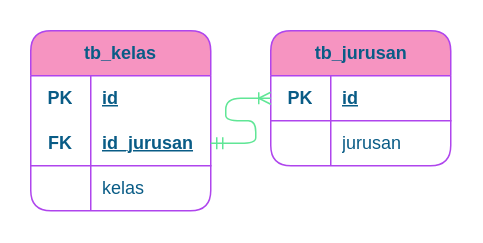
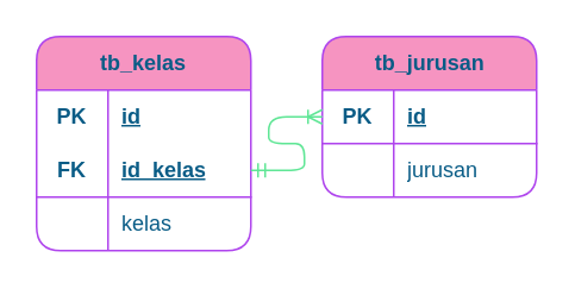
  <mxCell id="0" />
  <mxCell id="1" parent="0" />
  <mxCell id="2" value="tb_jurusan" style="shape=table;startSize=30;container=1;collapsible=1;childLayout=tableLayout;fixedRows=1;rowLines=0;fontStyle=1;align=center;resizeLast=1;html=1;strokeColor=#AF45ED;fontColor=#095C86;fillColor=#F694C1;rounded=1;" vertex="1" parent="1"><mxGeometry x="180" width="120" height="90" as="geometry" y="20" /></mxCell>
  <mxCell id="3" value="" style="shape=tableRow;horizontal=0;startSize=0;swimlaneHead=0;swimlaneBody=0;fillColor=none;collapsible=0;dropTarget=0;points=[[0,0.5],[1,0.5]];portConstraint=eastwest;top=0;left=0;right=0;bottom=1;strokeColor=#AF45ED;fontColor=#095C86;rounded=1;" vertex="1" parent="2"><mxGeometry y="30" width="120" height="30" as="geometry" /></mxCell>
  <mxCell id="4" value="PK" style="shape=partialRectangle;connectable=0;fillColor=none;top=0;left=0;bottom=0;right=0;fontStyle=1;overflow=hidden;whiteSpace=wrap;html=1;strokeColor=#AF45ED;fontColor=#095C86;rounded=1;" vertex="1" parent="3"><mxGeometry width="40" height="30" as="geometry"><mxRectangle width="40" height="30" as="alternateBounds" /></mxGeometry></mxCell>
  <mxCell id="5" value="id" style="shape=partialRectangle;connectable=0;fillColor=none;top=0;left=0;bottom=0;right=0;align=left;spacingLeft=6;fontStyle=5;overflow=hidden;whiteSpace=wrap;html=1;strokeColor=#AF45ED;fontColor=#095C86;rounded=1;" vertex="1" parent="3"><mxGeometry x="40" width="80" height="30" as="geometry"><mxRectangle width="80" height="30" as="alternateBounds" /></mxGeometry></mxCell>
  <mxCell id="6" value="" style="shape=tableRow;horizontal=0;startSize=0;swimlaneHead=0;swimlaneBody=0;fillColor=none;collapsible=0;dropTarget=0;points=[[0,0.5],[1,0.5]];portConstraint=eastwest;top=0;left=0;right=0;bottom=0;strokeColor=#AF45ED;fontColor=#095C86;rounded=1;" vertex="1" parent="2"><mxGeometry y="60" width="120" height="30" as="geometry" /></mxCell>
  <mxCell id="7" value="" style="shape=partialRectangle;connectable=0;fillColor=none;top=0;left=0;bottom=0;right=0;editable=1;overflow=hidden;whiteSpace=wrap;html=1;strokeColor=#AF45ED;fontColor=#095C86;rounded=1;" vertex="1" parent="6"><mxGeometry width="40" height="30" as="geometry"><mxRectangle width="40" height="30" as="alternateBounds" /></mxGeometry></mxCell>
  <mxCell id="8" value="jurusan" style="shape=partialRectangle;connectable=0;fillColor=none;top=0;left=0;bottom=0;right=0;align=left;spacingLeft=6;overflow=hidden;whiteSpace=wrap;html=1;strokeColor=#AF45ED;fontColor=#095C86;rounded=1;" vertex="1" parent="6"><mxGeometry x="40" width="80" height="30" as="geometry"><mxRectangle width="80" height="30" as="alternateBounds" /></mxGeometry></mxCell>
  <mxCell id="9" value="tb_kelas" style="shape=table;startSize=30;container=1;collapsible=1;childLayout=tableLayout;fixedRows=1;rowLines=0;fontStyle=1;align=center;resizeLast=1;html=1;whiteSpace=wrap;rounded=1;strokeColor=#AF45ED;fontColor=#095C86;fillColor=#F694C1;" vertex="1" parent="1"><mxGeometry x="20" width="120" height="120" as="geometry" y="20" /></mxCell>
  <mxCell id="10" value="" style="shape=tableRow;horizontal=0;startSize=0;swimlaneHead=0;swimlaneBody=0;fillColor=none;collapsible=0;dropTarget=0;points=[[0,0.5],[1,0.5]];portConstraint=eastwest;top=0;left=0;right=0;bottom=0;html=1;rounded=1;strokeColor=#AF45ED;fontColor=#095C86;" vertex="1" parent="9"><mxGeometry y="30" width="120" height="30" as="geometry" /></mxCell>
  <mxCell id="11" value="PK" style="shape=partialRectangle;connectable=0;fillColor=none;top=0;left=0;bottom=0;right=0;fontStyle=1;overflow=hidden;html=1;whiteSpace=wrap;rounded=1;strokeColor=#AF45ED;fontColor=#095C86;" vertex="1" parent="10"><mxGeometry width="40" height="30" as="geometry"><mxRectangle width="40" height="30" as="alternateBounds" /></mxGeometry></mxCell>
  <mxCell id="12" value="id" style="shape=partialRectangle;connectable=0;fillColor=none;top=0;left=0;bottom=0;right=0;align=left;spacingLeft=6;fontStyle=5;overflow=hidden;html=1;whiteSpace=wrap;rounded=1;strokeColor=#AF45ED;fontColor=#095C86;" vertex="1" parent="10"><mxGeometry x="40" width="80" height="30" as="geometry"><mxRectangle width="80" height="30" as="alternateBounds" /></mxGeometry></mxCell>
  <mxCell id="13" value="" style="shape=tableRow;horizontal=0;startSize=0;swimlaneHead=0;swimlaneBody=0;fillColor=none;collapsible=0;dropTarget=0;points=[[0,0.5],[1,0.5]];portConstraint=eastwest;top=0;left=0;right=0;bottom=1;html=1;rounded=1;strokeColor=#AF45ED;fontColor=#095C86;" vertex="1" parent="9"><mxGeometry y="60" width="120" height="30" as="geometry" /></mxCell>
  <mxCell id="14" value="FK" style="shape=partialRectangle;connectable=0;fillColor=none;top=0;left=0;bottom=0;right=0;fontStyle=1;overflow=hidden;html=1;whiteSpace=wrap;rounded=1;strokeColor=#AF45ED;fontColor=#095C86;" vertex="1" parent="13"><mxGeometry width="40" height="30" as="geometry"><mxRectangle width="40" height="30" as="alternateBounds" /></mxGeometry></mxCell>
- <mxCell id="15" value="id_jurusan" style="shape=partialRectangle;connectable=0;fillColor=none;top=0;left=0;bottom=0;right=0;align=left;spacingLeft=6;fontStyle=5;overflow=hidden;html=1;whiteSpace=wrap;rounded=1;strokeColor=#AF45ED;fontColor=#095C86;" vertex="1" parent="13"><mxGeometry x="40" width="80" height="30" as="geometry"><mxRectangle width="80" height="30" as="alternateBounds" /></mxGeometry></mxCell>
+ <mxCell id="15" value="id_kelas" style="shape=partialRectangle;connectable=0;fillColor=none;top=0;left=0;bottom=0;right=0;align=left;spacingLeft=6;fontStyle=5;overflow=hidden;html=1;whiteSpace=wrap;rounded=1;strokeColor=#AF45ED;fontColor=#095C86;" vertex="1" parent="13"><mxGeometry x="40" width="80" height="30" as="geometry"><mxRectangle width="80" height="30" as="alternateBounds" /></mxGeometry></mxCell>
  <mxCell id="16" value="" style="shape=tableRow;horizontal=0;startSize=0;swimlaneHead=0;swimlaneBody=0;fillColor=none;collapsible=0;dropTarget=0;points=[[0,0.5],[1,0.5]];portConstraint=eastwest;top=0;left=0;right=0;bottom=0;html=1;rounded=1;strokeColor=#AF45ED;fontColor=#095C86;" vertex="1" parent="9"><mxGeometry y="90" width="120" height="30" as="geometry" /></mxCell>
  <mxCell id="17" value="" style="shape=partialRectangle;connectable=0;fillColor=none;top=0;left=0;bottom=0;right=0;editable=1;overflow=hidden;html=1;whiteSpace=wrap;rounded=1;strokeColor=#AF45ED;fontColor=#095C86;" vertex="1" parent="16"><mxGeometry width="40" height="30" as="geometry"><mxRectangle width="40" height="30" as="alternateBounds" /></mxGeometry></mxCell>
  <mxCell id="18" value="kelas" style="shape=partialRectangle;connectable=0;fillColor=none;top=0;left=0;bottom=0;right=0;align=left;spacingLeft=6;overflow=hidden;html=1;whiteSpace=wrap;rounded=1;strokeColor=#AF45ED;fontColor=#095C86;" vertex="1" parent="16"><mxGeometry x="40" width="80" height="30" as="geometry"><mxRectangle width="80" height="30" as="alternateBounds" /></mxGeometry></mxCell>
  <mxCell id="19" value="" style="edgeStyle=entityRelationEdgeStyle;fontSize=12;html=1;endArrow=ERmandOne;startArrow=ERoneToMany;rounded=1;strokeColor=#60E696;fontColor=#095C86;fillColor=#F694C1;startFill=0;" edge="1" parent="1" source="3" target="13"><mxGeometry width="100" height="100" relative="1" as="geometry"><mxPoint x="-40" y="120" as="sourcePoint" /><mxPoint x="60" as="targetPoint" y="20" /></mxGeometry></mxCell>
